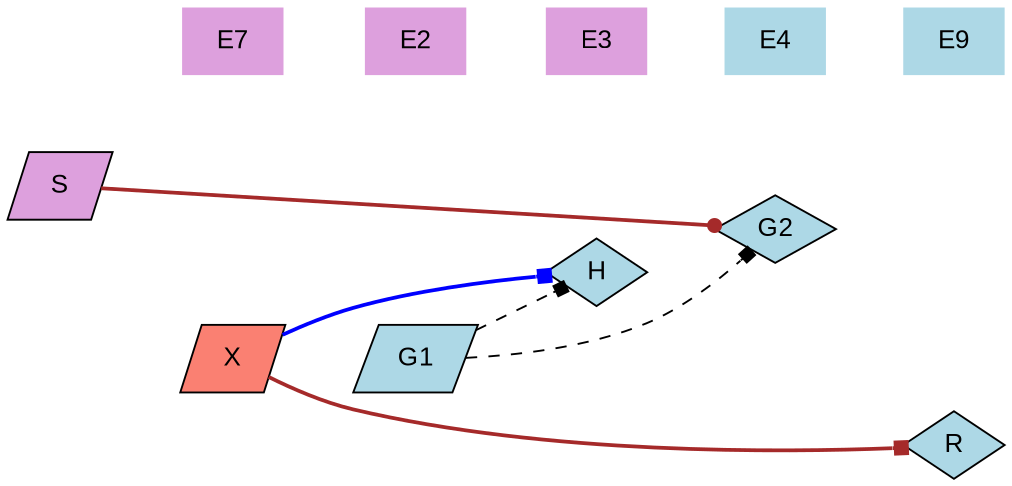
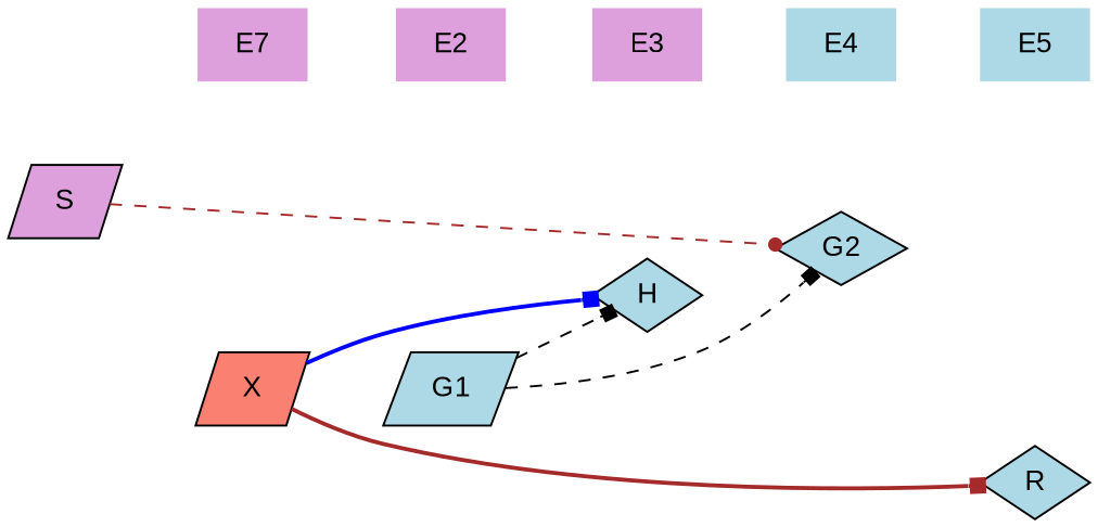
  digraph {
    rankdir=LR
    node [fillcolor=lightblue fontname=arial shape=plaintext style=filled]
    edge [arrowsize=0.75 style=invis]
    S [fillcolor=plum shape=parallelogram]
    E0 [style=invis fillcolor=""]
    X [border=1 fillcolor=salmon shape=parallelogram]
    n4 [fillcolor=plum label=E7]
    G1 [shape=parallelogram]
    E2 [fillcolor=plum]
    H [border=1 shape=diamond]
    E3 [fillcolor=plum]
    G2 [shape=diamond]
    E4
    R [border=1 shape=diamond]
-   E5 [label=E9]
+   E5
    subgraph sub_1 {
      rank=same
      S
      E0
    }
    subgraph sub_2 {
      rank=same
      X
      n4
    }
    subgraph sub_3 {
      rank=same
      G1
      E2
    }
    subgraph sub_4 {
      rank=same
      H
      E3
    }
    subgraph sub_5 {
      rank=same
      G2
      E4
    }
    subgraph sub_6 {
      rank=same
      R
      E5
    }
-   S -> G2 [arrowhead=dot color=brown style=bold]
+   S -> G2 [arrowhead=dot color=brown style=dashed]
    E0 -> n4
    X -> H [arrowhead=box color=blue style=bold]
    X -> R [arrowhead=box color=brown style=bold]
    n4 -> E2
    G1 -> H [arrowhead=box color=black style=dashed]
    G1 -> G2 [arrowhead=box color=black style=dashed]
    E2 -> E3
    E3 -> E4
    E4 -> E5
  }
